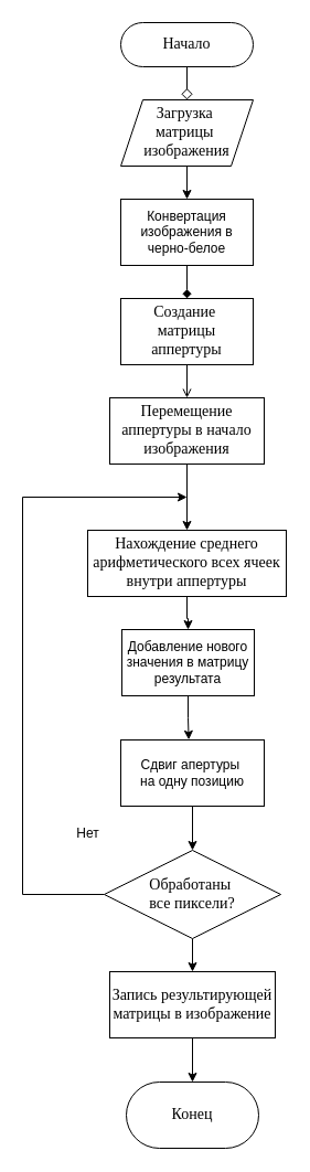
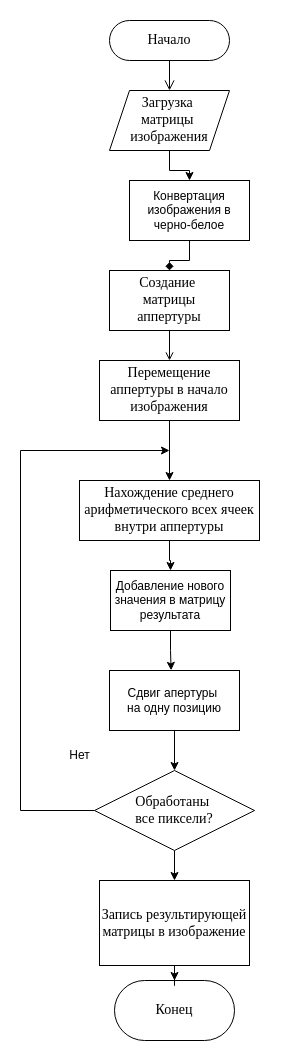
  <mxCell id="0" />
  <mxCell id="1" parent="0" />
- <mxCell id="2" value="" style="rounded=0;html=1;jettySize=auto;orthogonalLoop=1;fontSize=14;endArrow=diamond;endFill=0;endSize=8;strokeWidth=1;shadow=0;labelBackgroundColor=none;edgeStyle=orthogonalEdgeStyle;entryX=0.5;entryY=0;entryDx=0;entryDy=0;fontFamily=Times New Roman;" parent="1" source="3" target="5" edge="1"><mxGeometry relative="1" as="geometry"><mxPoint x="169" y="110" as="targetPoint" /></mxGeometry></mxCell>
+ <mxCell id="2" value="" style="rounded=0;html=1;jettySize=auto;orthogonalLoop=1;fontSize=14;endArrow=open;endFill=0;endSize=8;strokeWidth=1;shadow=0;labelBackgroundColor=none;edgeStyle=orthogonalEdgeStyle;entryX=0.5;entryY=0;entryDx=0;entryDy=0;fontFamily=Times New Roman;" parent="1" source="3" target="5" edge="1"><mxGeometry relative="1" as="geometry"><mxPoint x="169" y="110" as="targetPoint" /></mxGeometry></mxCell>
  <mxCell id="3" value="Начало" style="rounded=1;whiteSpace=wrap;html=1;fontSize=14;glass=0;strokeWidth=1;shadow=0;arcSize=50;fontFamily=Times New Roman;" parent="1" vertex="1"><mxGeometry x="109" y="20" width="120" height="40" as="geometry" /></mxCell>
  <mxCell id="4" style="edgeStyle=orthogonalEdgeStyle;rounded=0;orthogonalLoop=1;jettySize=auto;html=1;entryX=0.5;entryY=0;entryDx=0;entryDy=0;" edge="1" parent="1" source="5" target="22"><mxGeometry relative="1" as="geometry" /></mxCell>
  <mxCell id="5" value="Загрузка&amp;nbsp;&lt;div style=&quot;font-size: 14px;&quot;&gt;матрицы&amp;nbsp;&lt;/div&gt;&lt;div style=&quot;font-size: 14px;&quot;&gt;изображения&lt;/div&gt;" style="shape=parallelogram;perimeter=parallelogramPerimeter;whiteSpace=wrap;html=1;fixedSize=1;fontFamily=Times New Roman;fontSize=14;" vertex="1" parent="1"><mxGeometry x="109" y="90" width="120" height="60" as="geometry" /></mxCell>
  <mxCell id="6" value="" style="edgeStyle=orthogonalEdgeStyle;rounded=0;orthogonalLoop=1;jettySize=auto;html=1;endArrow=open;endFill=0;" edge="1" parent="1" source="7" target="9"><mxGeometry relative="1" as="geometry" /></mxCell>
  <mxCell id="7" value="Создание&amp;nbsp;&lt;div style=&quot;font-size: 14px;&quot;&gt;матрицы&lt;/div&gt;&lt;div style=&quot;font-size: 14px;&quot;&gt;аппертуры&lt;/div&gt;" style="rounded=0;whiteSpace=wrap;html=1;fontFamily=Times New Roman;fontSize=14;" vertex="1" parent="1"><mxGeometry x="109" y="270" width="120" height="60" as="geometry" /></mxCell>
  <mxCell id="8" value="" style="edgeStyle=orthogonalEdgeStyle;rounded=0;orthogonalLoop=1;jettySize=auto;html=1;" edge="1" parent="1" source="9" target="12"><mxGeometry relative="1" as="geometry" /></mxCell>
  <mxCell id="9" value="Перемещение аппертуры в начало изображения" style="whiteSpace=wrap;html=1;fontSize=14;fontFamily=Times New Roman;rounded=0;" vertex="1" parent="1"><mxGeometry x="99" y="360" width="140" height="60" as="geometry" /></mxCell>
  <mxCell id="10" value="Конец" style="rounded=1;whiteSpace=wrap;html=1;arcSize=50;fontFamily=Times New Roman;fontSize=14;" vertex="1" parent="1"><mxGeometry x="114" y="980" width="120" height="60" as="geometry" /></mxCell>
  <mxCell id="11" style="edgeStyle=orthogonalEdgeStyle;rounded=0;orthogonalLoop=1;jettySize=auto;html=1;entryX=0.5;entryY=0;entryDx=0;entryDy=0;" edge="1" parent="1" source="12" target="19"><mxGeometry relative="1" as="geometry" /></mxCell>
  <mxCell id="12" value="Нахождение среднего арифметического всех ячеек внутри аппертуры" style="whiteSpace=wrap;html=1;fontSize=14;fontFamily=Times New Roman;rounded=0;" vertex="1" parent="1"><mxGeometry x="79" y="480" width="180" height="60" as="geometry" /></mxCell>
  <mxCell id="13" style="edgeStyle=orthogonalEdgeStyle;rounded=0;orthogonalLoop=1;jettySize=auto;html=1;exitX=0;exitY=0.5;exitDx=0;exitDy=0;" edge="1" parent="1" source="15"><mxGeometry relative="1" as="geometry"><mxPoint x="169" y="450" as="targetPoint" /><Array as="points"><mxPoint x="20" y="810" /><mxPoint x="20" y="450" /></Array></mxGeometry></mxCell>
  <mxCell id="14" value="" style="edgeStyle=orthogonalEdgeStyle;rounded=0;orthogonalLoop=1;jettySize=auto;html=1;" edge="1" parent="1" source="15" target="24"><mxGeometry relative="1" as="geometry" /></mxCell>
  <mxCell id="15" value="Обработаны&amp;nbsp;&lt;div&gt;все пиксели?&lt;/div&gt;" style="rhombus;whiteSpace=wrap;html=1;fontSize=14;fontFamily=Times New Roman;rounded=0;" vertex="1" parent="1"><mxGeometry x="94" y="770" width="160" height="80" as="geometry" /></mxCell>
  <mxCell id="16" style="edgeStyle=orthogonalEdgeStyle;rounded=0;orthogonalLoop=1;jettySize=auto;html=1;entryX=0.5;entryY=0;entryDx=0;entryDy=0;" edge="1" parent="1" source="17" target="15"><mxGeometry relative="1" as="geometry" /></mxCell>
  <mxCell id="17" value="Сдвиг апертуры&amp;nbsp;&lt;div&gt;на одну позицию&lt;/div&gt;" style="rounded=0;whiteSpace=wrap;html=1;" vertex="1" parent="1"><mxGeometry x="109" y="670" width="130" height="60" as="geometry" /></mxCell>
  <mxCell id="18" value="Нет" style="text;html=1;align=center;verticalAlign=middle;resizable=0;points=[];autosize=1;strokeColor=none;fillColor=none;" vertex="1" parent="1"><mxGeometry x="59" y="740" width="40" height="30" as="geometry" /></mxCell>
  <mxCell id="19" value="Добавление нового значения в матрицу результата" style="rounded=0;whiteSpace=wrap;html=1;" vertex="1" parent="1"><mxGeometry x="110" y="570" width="120" height="60" as="geometry" /></mxCell>
  <mxCell id="20" style="edgeStyle=orthogonalEdgeStyle;rounded=0;orthogonalLoop=1;jettySize=auto;html=1;entryX=0.474;entryY=-0.003;entryDx=0;entryDy=0;entryPerimeter=0;" edge="1" parent="1" source="19" target="17"><mxGeometry relative="1" as="geometry" /></mxCell>
  <mxCell id="21" style="edgeStyle=orthogonalEdgeStyle;rounded=0;orthogonalLoop=1;jettySize=auto;html=1;entryX=0.5;entryY=0;entryDx=0;entryDy=0;endArrow=diamond;" edge="1" parent="1" source="22" target="7"><mxGeometry relative="1" as="geometry" /></mxCell>
- <mxCell id="22" value="Конвертация изображения в черно-белое" style="rounded=0;whiteSpace=wrap;html=1;" vertex="1" parent="1"><mxGeometry x="109" y="180" width="120" height="60" as="geometry" /></mxCell>
+ <mxCell id="22" value="Конвертация изображения в черно-белое" style="rounded=0;whiteSpace=wrap;html=1;" vertex="1" parent="1"><mxGeometry x="129" y="180" width="120" height="60" as="geometry" /></mxCell>
  <mxCell id="23" style="edgeStyle=orthogonalEdgeStyle;rounded=0;orthogonalLoop=1;jettySize=auto;html=1;entryX=0.5;entryY=0;entryDx=0;entryDy=0;" edge="1" parent="1" source="24" target="10"><mxGeometry relative="1" as="geometry" /></mxCell>
- <mxCell id="24" value="Запись результирующей матрицы в изображение" style="whiteSpace=wrap;html=1;fontSize=14;fontFamily=Times New Roman;rounded=0;" vertex="1" parent="1"><mxGeometry x="99" y="880" width="150" height="60" as="geometry" /></mxCell>
+ <mxCell id="24" value="Запись результирующей матрицы в изображение" style="whiteSpace=wrap;html=1;fontSize=14;fontFamily=Times New Roman;rounded=0;" vertex="1" parent="1"><mxGeometry x="99" y="880" width="150" height="85" as="geometry" /></mxCell>
